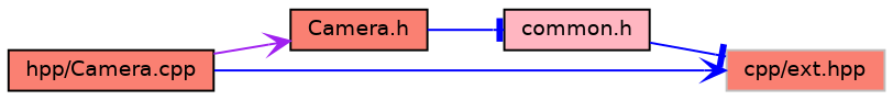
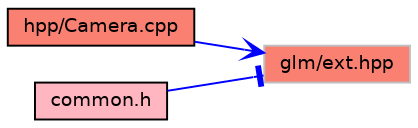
  digraph {
    rankdir=LR
    node [color=black fillcolor=salmon fontname=Helvetica fontsize=10 shape=record style=filled]
    edge [arrowhead=vee color=blue fontname=Helvetica fontsize=10 labelfontname=Helvetica labelfontsize=10 style=solid]
    n1 [fontcolor=black height=0.2 label="hpp/Camera.cpp" width=0.4]
-   n2 [height=0.2 label="Camera.h" width=0.4]
-   n3 [color=grey75 height=0.2 label="cpp/ext.hpp" width=0.4]
+   n3 [color=grey75 height=0.2 label="glm/ext.hpp" width=0.4]
    n4 [fillcolor=lightpink height=0.2 label="common.h" width=0.4]
-   n1 -> n2 [color=purple]
    n1 -> n3
-   n2 -> n4 [arrowhead=tee]
    n4 -> n3 [arrowhead=tee]
  }
